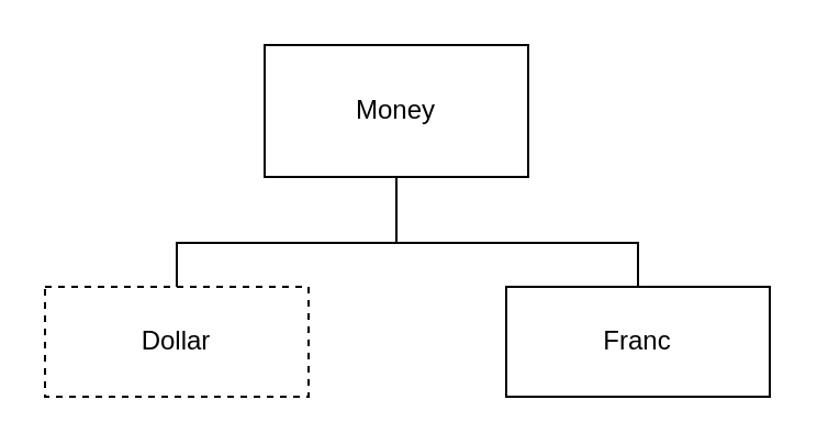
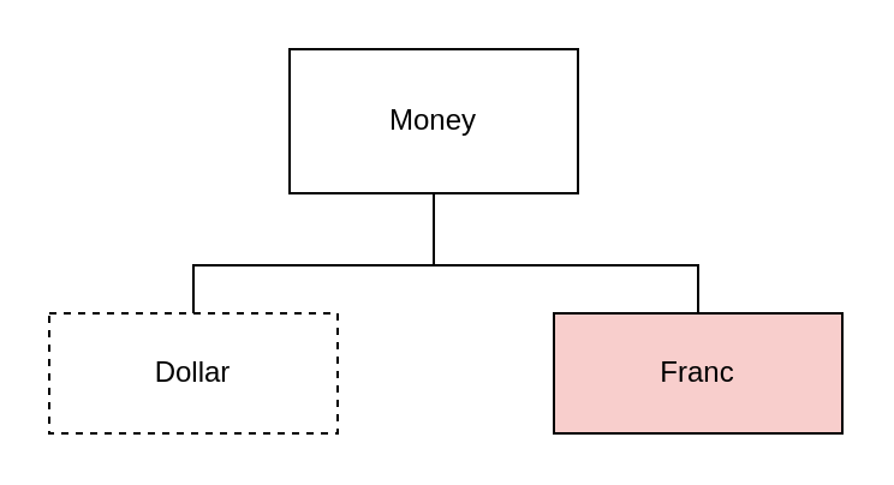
  <mxCell id="0" />
  <mxCell id="1" parent="0" />
  <mxCell id="2" value="Money" style="rounded=0;whiteSpace=wrap;html=1;" vertex="1" parent="1"><mxGeometry x="120" y="20" width="120" height="60" as="geometry" /></mxCell>
  <mxCell id="3" value="Money" style="rounded=0;whiteSpace=wrap;html=1;" vertex="1" parent="1"><mxGeometry x="120" y="20" width="120" height="60" as="geometry" /></mxCell>
  <mxCell id="4" value="Dollar" style="rounded=0;whiteSpace=wrap;html=1;dashed=1;" vertex="1" parent="1"><mxGeometry x="20" y="130" width="120" height="50" as="geometry" /></mxCell>
- <mxCell id="5" value="Franc" style="rounded=0;whiteSpace=wrap;html=1;" vertex="1" parent="1"><mxGeometry x="230" y="130" width="120" height="50" as="geometry" /></mxCell>
+ <mxCell id="5" value="Franc" style="rounded=0;whiteSpace=wrap;html=1;fillColor=#f8cecc;" vertex="1" parent="1"><mxGeometry x="230" y="130" width="120" height="50" as="geometry" /></mxCell>
  <mxCell id="6" value="" style="endArrow=none;html=1;rounded=0;exitX=0.5;exitY=0;exitDx=0;exitDy=0;entryX=0.5;entryY=1;entryDx=0;entryDy=0;" edge="1" parent="1" source="4" target="3"><mxGeometry width="50" height="50" relative="1" as="geometry"><mxPoint x="160" y="80" as="sourcePoint" /><mxPoint x="210" y="30" as="targetPoint" /><Array as="points"><mxPoint x="80" y="110" /><mxPoint x="180" y="110" /></Array></mxGeometry></mxCell>
  <mxCell id="7" value="" style="endArrow=none;html=1;rounded=0;exitX=0.5;exitY=0;exitDx=0;exitDy=0;entryX=0.5;entryY=1;entryDx=0;entryDy=0;" edge="1" parent="1" target="3"><mxGeometry width="50" height="50" relative="1" as="geometry"><mxPoint x="290" y="130" as="sourcePoint" /><mxPoint x="390" y="80" as="targetPoint" /><Array as="points"><mxPoint x="290" y="110" /><mxPoint x="180" y="110" /></Array></mxGeometry></mxCell>
